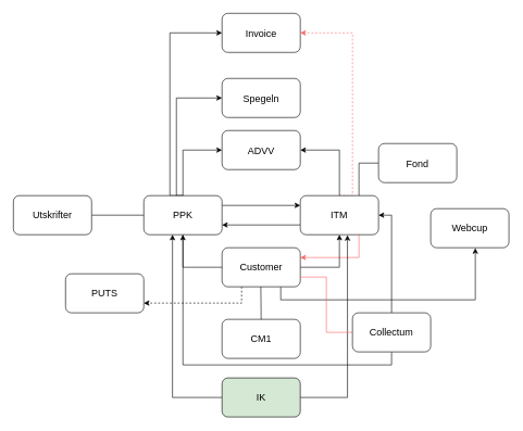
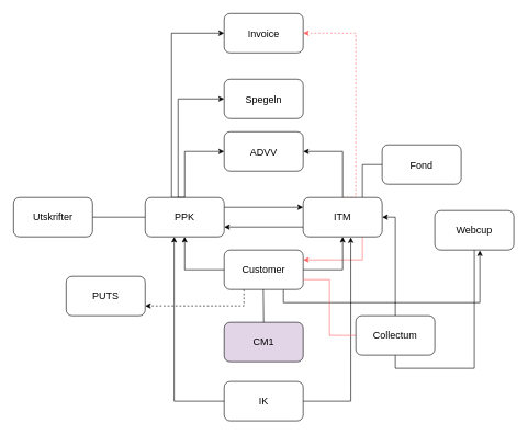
  <mxCell id="0" />
  <mxCell id="1" parent="0" />
  <mxCell id="2" style="edgeStyle=orthogonalEdgeStyle;rounded=0;orthogonalLoop=1;jettySize=auto;html=1;exitX=1;exitY=0.25;exitDx=0;exitDy=0;entryX=0;entryY=0.25;entryDx=0;entryDy=0;" parent="1" source="7" target="13" edge="1"><mxGeometry relative="1" as="geometry" /></mxCell>
  <mxCell id="3" style="edgeStyle=orthogonalEdgeStyle;rounded=0;orthogonalLoop=1;jettySize=auto;html=1;exitX=0.5;exitY=0;exitDx=0;exitDy=0;entryX=0;entryY=0.5;entryDx=0;entryDy=0;" parent="1" source="7" target="14" edge="1"><mxGeometry relative="1" as="geometry" /></mxCell>
  <mxCell id="4" style="edgeStyle=orthogonalEdgeStyle;rounded=0;orthogonalLoop=1;jettySize=auto;html=1;exitX=0.5;exitY=0;exitDx=0;exitDy=0;entryX=0;entryY=0.5;entryDx=0;entryDy=0;" parent="1" source="7" target="20" edge="1"><mxGeometry relative="1" as="geometry"><Array as="points"><mxPoint x="270" y="300" /><mxPoint x="270" y="150" /></Array></mxGeometry></mxCell>
  <mxCell id="5" style="edgeStyle=orthogonalEdgeStyle;rounded=0;orthogonalLoop=1;jettySize=auto;html=1;exitX=0.5;exitY=0;exitDx=0;exitDy=0;entryX=0;entryY=0.5;entryDx=0;entryDy=0;" parent="1" source="7" target="26" edge="1"><mxGeometry relative="1" as="geometry"><Array as="points"><mxPoint x="260" y="300" /><mxPoint x="260" y="50" /></Array></mxGeometry></mxCell>
  <mxCell id="6" style="edgeStyle=orthogonalEdgeStyle;rounded=0;orthogonalLoop=1;jettySize=auto;html=1;exitX=0;exitY=0.5;exitDx=0;exitDy=0;strokeColor=#000000;endArrow=none;endFill=0;" parent="1" source="7" target="21" edge="1"><mxGeometry relative="1" as="geometry" /></mxCell>
  <mxCell id="7" value="&lt;font style=&quot;font-size: 15px&quot;&gt;PPK&lt;/font&gt;" style="rounded=1;whiteSpace=wrap;html=1;" parent="1" vertex="1"><mxGeometry x="220" y="300" width="120" height="60" as="geometry" /></mxCell>
  <mxCell id="8" style="edgeStyle=orthogonalEdgeStyle;rounded=0;orthogonalLoop=1;jettySize=auto;html=1;exitX=0;exitY=0.75;exitDx=0;exitDy=0;entryX=1;entryY=0.75;entryDx=0;entryDy=0;" parent="1" source="13" target="7" edge="1"><mxGeometry relative="1" as="geometry" /></mxCell>
  <mxCell id="9" style="edgeStyle=orthogonalEdgeStyle;rounded=0;orthogonalLoop=1;jettySize=auto;html=1;exitX=0.5;exitY=0;exitDx=0;exitDy=0;entryX=1;entryY=0.5;entryDx=0;entryDy=0;" parent="1" source="13" target="14" edge="1"><mxGeometry relative="1" as="geometry" /></mxCell>
  <mxCell id="10" style="edgeStyle=orthogonalEdgeStyle;rounded=0;orthogonalLoop=1;jettySize=auto;html=1;exitX=0.5;exitY=0;exitDx=0;exitDy=0;entryX=1;entryY=0.5;entryDx=0;entryDy=0;strokeColor=#FF6666;dashed=1;" parent="1" source="13" target="26" edge="1"><mxGeometry relative="1" as="geometry"><Array as="points"><mxPoint x="540" y="300" /><mxPoint x="540" y="50" /></Array></mxGeometry></mxCell>
  <mxCell id="11" style="edgeStyle=orthogonalEdgeStyle;rounded=0;orthogonalLoop=1;jettySize=auto;html=1;exitX=0.75;exitY=1;exitDx=0;exitDy=0;entryX=1;entryY=0.25;entryDx=0;entryDy=0;endArrow=classic;endFill=1;strokeColor=#FF6666;" parent="1" source="13" target="19" edge="1"><mxGeometry relative="1" as="geometry" /></mxCell>
  <mxCell id="12" style="edgeStyle=orthogonalEdgeStyle;rounded=0;orthogonalLoop=1;jettySize=auto;html=1;exitX=0.75;exitY=0;exitDx=0;exitDy=0;entryX=0;entryY=0.5;entryDx=0;entryDy=0;endArrow=none;endFill=0;strokeColor=#000000;" parent="1" source="13" target="27" edge="1"><mxGeometry relative="1" as="geometry" /></mxCell>
  <mxCell id="13" value="&lt;span style=&quot;font-size: 15px&quot;&gt;ITM&lt;/span&gt;" style="rounded=1;whiteSpace=wrap;html=1;" parent="1" vertex="1"><mxGeometry x="460" y="300" width="120" height="60" as="geometry" /></mxCell>
  <mxCell id="14" value="&lt;font style=&quot;font-size: 15px&quot;&gt;ADVV&lt;/font&gt;" style="rounded=1;whiteSpace=wrap;html=1;" parent="1" vertex="1"><mxGeometry x="340" y="200" width="120" height="60" as="geometry" /></mxCell>
  <mxCell id="15" style="edgeStyle=orthogonalEdgeStyle;rounded=0;orthogonalLoop=1;jettySize=auto;html=1;exitX=1;exitY=0.5;exitDx=0;exitDy=0;entryX=0.5;entryY=1;entryDx=0;entryDy=0;" parent="1" source="19" target="13" edge="1"><mxGeometry relative="1" as="geometry" /></mxCell>
  <mxCell id="16" style="edgeStyle=orthogonalEdgeStyle;rounded=0;orthogonalLoop=1;jettySize=auto;html=1;exitX=0;exitY=0.5;exitDx=0;exitDy=0;entryX=0.5;entryY=1;entryDx=0;entryDy=0;" parent="1" source="19" target="7" edge="1"><mxGeometry relative="1" as="geometry" /></mxCell>
  <mxCell id="17" style="edgeStyle=orthogonalEdgeStyle;rounded=0;orthogonalLoop=1;jettySize=auto;html=1;exitX=0.25;exitY=1;exitDx=0;exitDy=0;entryX=1;entryY=0.75;entryDx=0;entryDy=0;strokeColor=#000000;dashed=1;" parent="1" source="19" target="33" edge="1"><mxGeometry relative="1" as="geometry" /></mxCell>
  <mxCell id="18" style="edgeStyle=orthogonalEdgeStyle;rounded=0;orthogonalLoop=1;jettySize=auto;html=1;exitX=0.75;exitY=1;exitDx=0;exitDy=0;entryX=0.57;entryY=1.01;entryDx=0;entryDy=0;entryPerimeter=0;endArrow=classic;endFill=1;strokeColor=#000000;" parent="1" source="19" target="28" edge="1"><mxGeometry relative="1" as="geometry" /></mxCell>
  <mxCell id="19" value="&lt;span style=&quot;font-size: 15px&quot;&gt;Customer&lt;/span&gt;" style="rounded=1;whiteSpace=wrap;html=1;" parent="1" vertex="1"><mxGeometry x="340" y="380" width="120" height="60" as="geometry" /></mxCell>
  <mxCell id="20" value="&lt;font style=&quot;font-size: 15px&quot;&gt;Spegeln&lt;/font&gt;" style="rounded=1;whiteSpace=wrap;html=1;" parent="1" vertex="1"><mxGeometry x="340" y="120" width="120" height="60" as="geometry" /></mxCell>
  <mxCell id="21" value="&lt;font style=&quot;font-size: 15px&quot;&gt;Utskrifter&lt;/font&gt;&lt;span style=&quot;color: rgba(0 , 0 , 0 , 0) ; font-family: monospace ; font-size: 0px&quot;&gt;%3CmxGraphModel%3E%3Croot%3E%3CmxCell%20id%3D%220%22%2F%3E%3CmxCell%20id%3D%221%22%20parent%3D%220%22%2F%3E%3CmxCell%20id%3D%222%22%20value%3D%22%26lt%3Bfont%20style%3D%26quot%3Bfont-size%3A%2015px%26quot%3B%26gt%3BPPK%26lt%3B%2Ffont%26gt%3B%22%20style%3D%22rounded%3D1%3BwhiteSpace%3Dwrap%3Bhtml%3D1%3B%22%20vertex%3D%221%22%20parent%3D%221%22%3E%3CmxGeometry%20x%3D%22240%22%20y%3D%22440%22%20width%3D%22120%22%20height%3D%2260%22%20as%3D%22geometry%22%2F%3E%3C%2FmxCell%3E%3C%2Froot%3E%3C%2FmxGraphModel%3E&lt;/span&gt;" style="rounded=1;whiteSpace=wrap;html=1;" parent="1" vertex="1"><mxGeometry x="20" y="300" width="120" height="60" as="geometry" /></mxCell>
- <mxCell id="22" value="&lt;span style=&quot;font-size: 15px&quot;&gt;CM1&lt;/span&gt;" style="rounded=1;whiteSpace=wrap;html=1;" parent="1" vertex="1"><mxGeometry x="340" y="490" width="120" height="60" as="geometry" /></mxCell>
+ <mxCell id="22" value="&lt;span style=&quot;font-size: 15px&quot;&gt;CM1&lt;/span&gt;" style="rounded=1;whiteSpace=wrap;html=1;fillColor=#e1d5e7;" parent="1" vertex="1"><mxGeometry x="340" y="490" width="120" height="60" as="geometry" /></mxCell>
  <mxCell id="23" style="edgeStyle=orthogonalEdgeStyle;rounded=0;orthogonalLoop=1;jettySize=auto;html=1;exitX=1;exitY=0.5;exitDx=0;exitDy=0;entryX=0.603;entryY=1.01;entryDx=0;entryDy=0;entryPerimeter=0;endArrow=classic;endFill=1;" parent="1" source="25" target="13" edge="1"><mxGeometry relative="1" as="geometry" /></mxCell>
  <mxCell id="24" style="edgeStyle=orthogonalEdgeStyle;rounded=0;orthogonalLoop=1;jettySize=auto;html=1;exitX=0;exitY=0.5;exitDx=0;exitDy=0;endArrow=classic;endFill=1;strokeColor=#000000;" parent="1" source="25" edge="1"><mxGeometry relative="1" as="geometry"><mxPoint x="264" y="360" as="targetPoint" /><Array as="points"><mxPoint x="264" y="610" /></Array></mxGeometry></mxCell>
- <mxCell id="25" value="&lt;span style=&quot;font-size: 15px&quot;&gt;IK&lt;/span&gt;" style="rounded=1;whiteSpace=wrap;html=1;fillColor=#d5e8d4;" parent="1" vertex="1"><mxGeometry x="340" y="580" width="120" height="60" as="geometry" /></mxCell>
+ <mxCell id="25" value="&lt;span style=&quot;font-size: 15px&quot;&gt;IK&lt;/span&gt;" style="rounded=1;whiteSpace=wrap;html=1;" parent="1" vertex="1"><mxGeometry x="340" y="580" width="120" height="60" as="geometry" /></mxCell>
  <mxCell id="26" value="&lt;span style=&quot;font-size: 15px&quot;&gt;Invoice&lt;/span&gt;" style="rounded=1;whiteSpace=wrap;html=1;" parent="1" vertex="1"><mxGeometry x="340" y="20" width="120" height="60" as="geometry" /></mxCell>
  <mxCell id="27" value="&lt;span style=&quot;font-size: 15px&quot;&gt;Fond&lt;/span&gt;" style="rounded=1;whiteSpace=wrap;html=1;" parent="1" vertex="1"><mxGeometry x="580" y="220" width="120" height="60" as="geometry" /></mxCell>
  <mxCell id="28" value="&lt;span style=&quot;font-size: 15px&quot;&gt;Webcup&lt;/span&gt;" style="rounded=1;whiteSpace=wrap;html=1;" parent="1" vertex="1"><mxGeometry x="660" y="320" width="120" height="60" as="geometry" /></mxCell>
  <mxCell id="29" style="edgeStyle=orthogonalEdgeStyle;rounded=0;orthogonalLoop=1;jettySize=auto;html=1;exitX=0;exitY=0.5;exitDx=0;exitDy=0;entryX=1;entryY=0.75;entryDx=0;entryDy=0;endArrow=none;endFill=0;strokeColor=#FF6666;" parent="1" source="32" target="19" edge="1"><mxGeometry relative="1" as="geometry" /></mxCell>
  <mxCell id="30" style="edgeStyle=orthogonalEdgeStyle;rounded=0;orthogonalLoop=1;jettySize=auto;html=1;exitX=0.5;exitY=0;exitDx=0;exitDy=0;entryX=1;entryY=0.5;entryDx=0;entryDy=0;endArrow=classic;endFill=1;" parent="1" source="32" target="13" edge="1"><mxGeometry relative="1" as="geometry" /></mxCell>
- <mxCell id="31" style="edgeStyle=orthogonalEdgeStyle;rounded=0;orthogonalLoop=1;jettySize=auto;html=1;exitX=0.5;exitY=1;exitDx=0;exitDy=0;entryX=0.5;entryY=1;entryDx=0;entryDy=0;endArrow=none;endFill=0;strokeColor=#000000;" parent="1" source="32" target="7" edge="1"><mxGeometry relative="1" as="geometry" /></mxCell>
+ <mxCell id="31" style="edgeStyle=orthogonalEdgeStyle;rounded=0;orthogonalLoop=1;jettySize=auto;html=1;exitX=0.5;exitY=1;exitDx=0;exitDy=0;endArrow=none;endFill=0;strokeColor=#000000;" parent="1" source="32" target="28" edge="1"><mxGeometry relative="1" as="geometry" /></mxCell>
  <mxCell id="32" value="&lt;span style=&quot;font-size: 15px&quot;&gt;Collectum&lt;/span&gt;" style="rounded=1;whiteSpace=wrap;html=1;" parent="1" vertex="1"><mxGeometry x="540" y="480" width="120" height="60" as="geometry" /></mxCell>
  <mxCell id="33" value="&lt;span style=&quot;font-size: 15px&quot;&gt;PUTS&lt;/span&gt;" style="rounded=1;whiteSpace=wrap;html=1;" parent="1" vertex="1"><mxGeometry x="100" y="420" width="120" height="60" as="geometry" /></mxCell>
  <mxCell id="34" value="" style="endArrow=none;html=1;strokeColor=#000000;exitX=0.5;exitY=0;exitDx=0;exitDy=0;" parent="1" source="22" edge="1"><mxGeometry width="50" height="50" relative="1" as="geometry"><mxPoint x="400" y="470" as="sourcePoint" /><mxPoint x="399.5" y="440" as="targetPoint" /></mxGeometry></mxCell>
